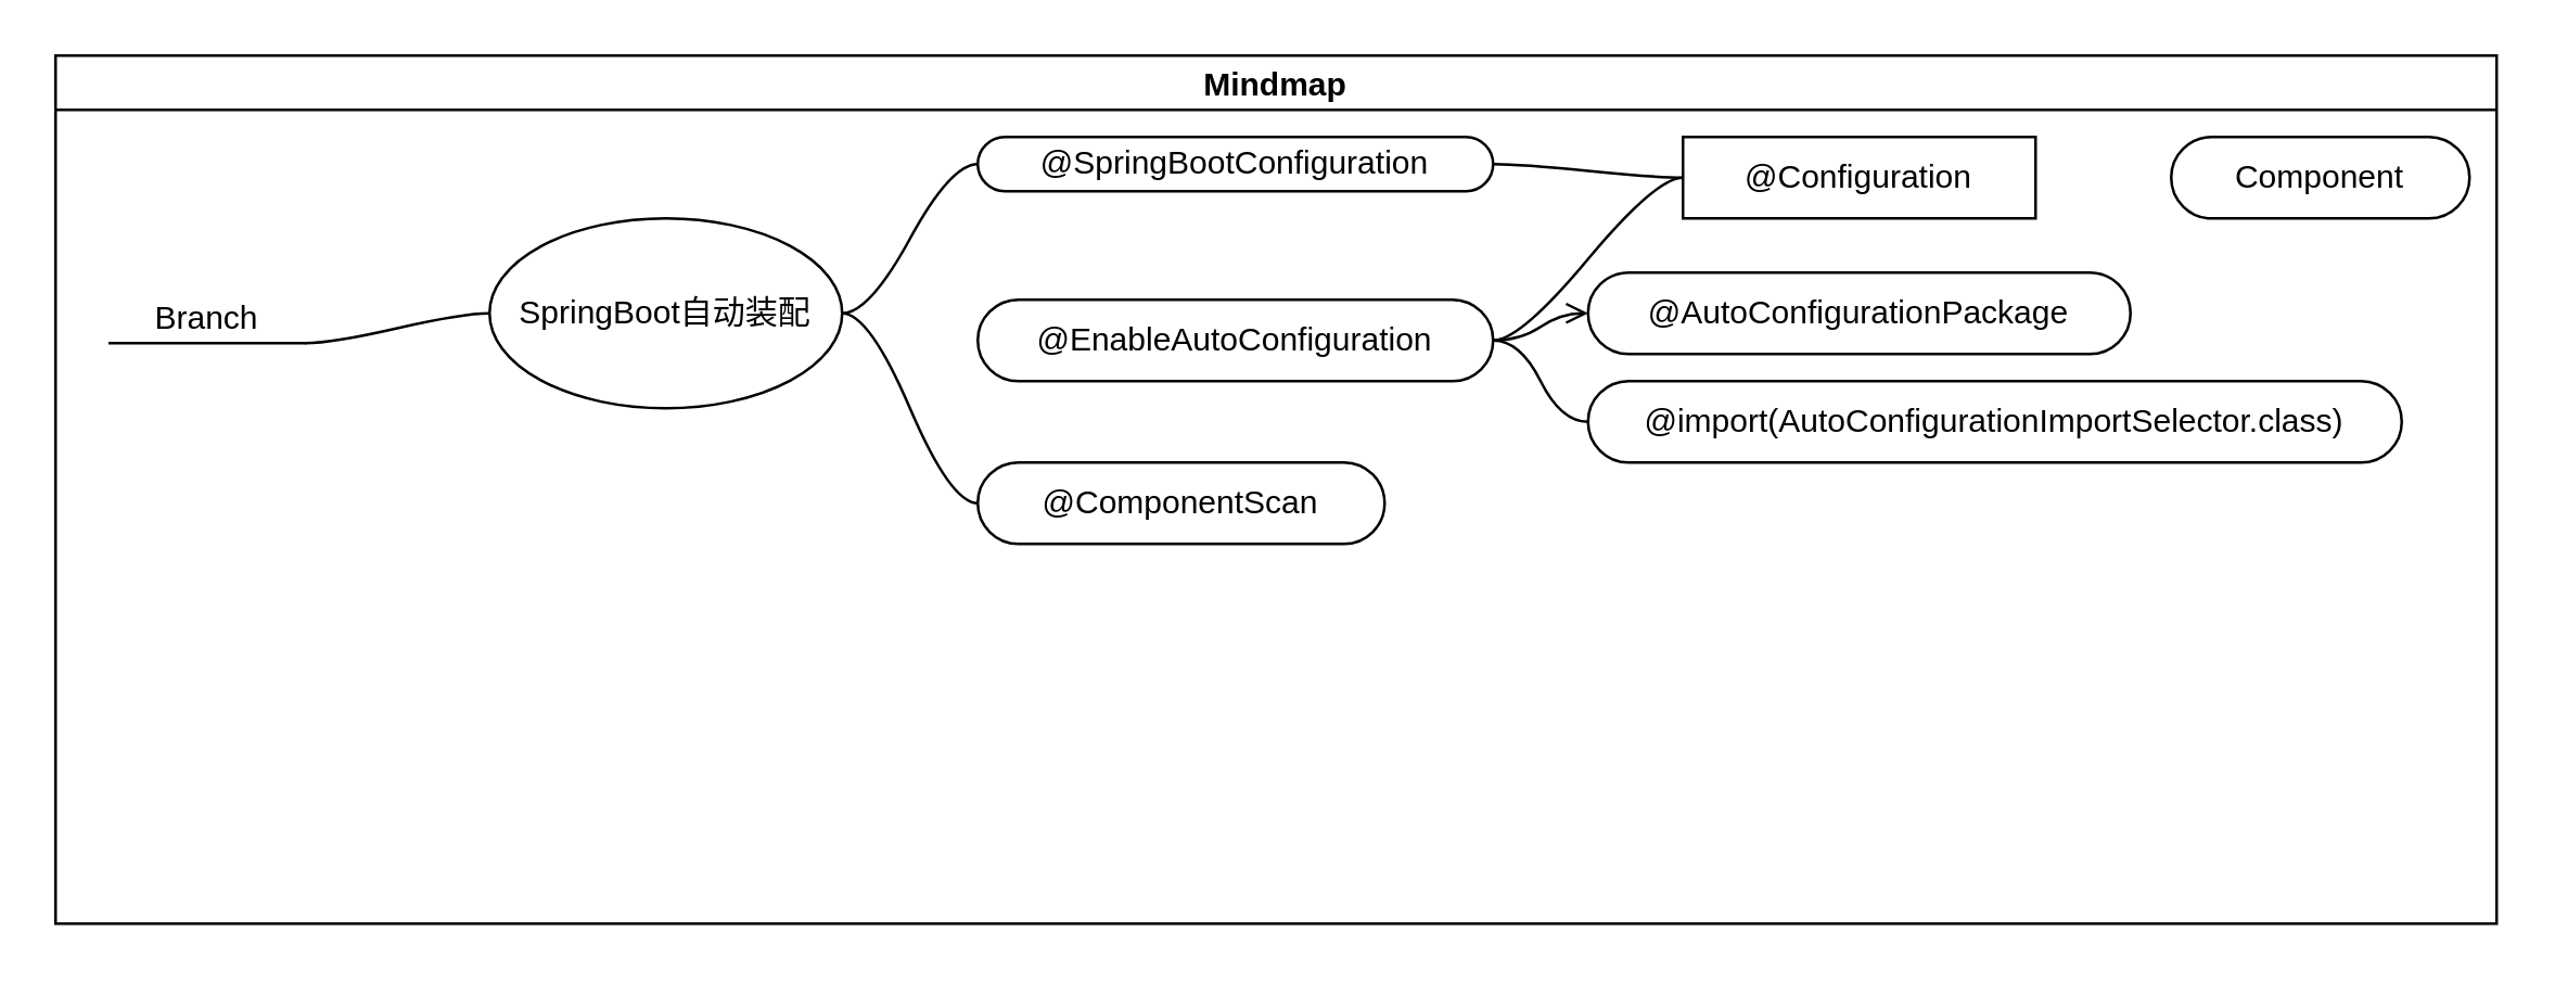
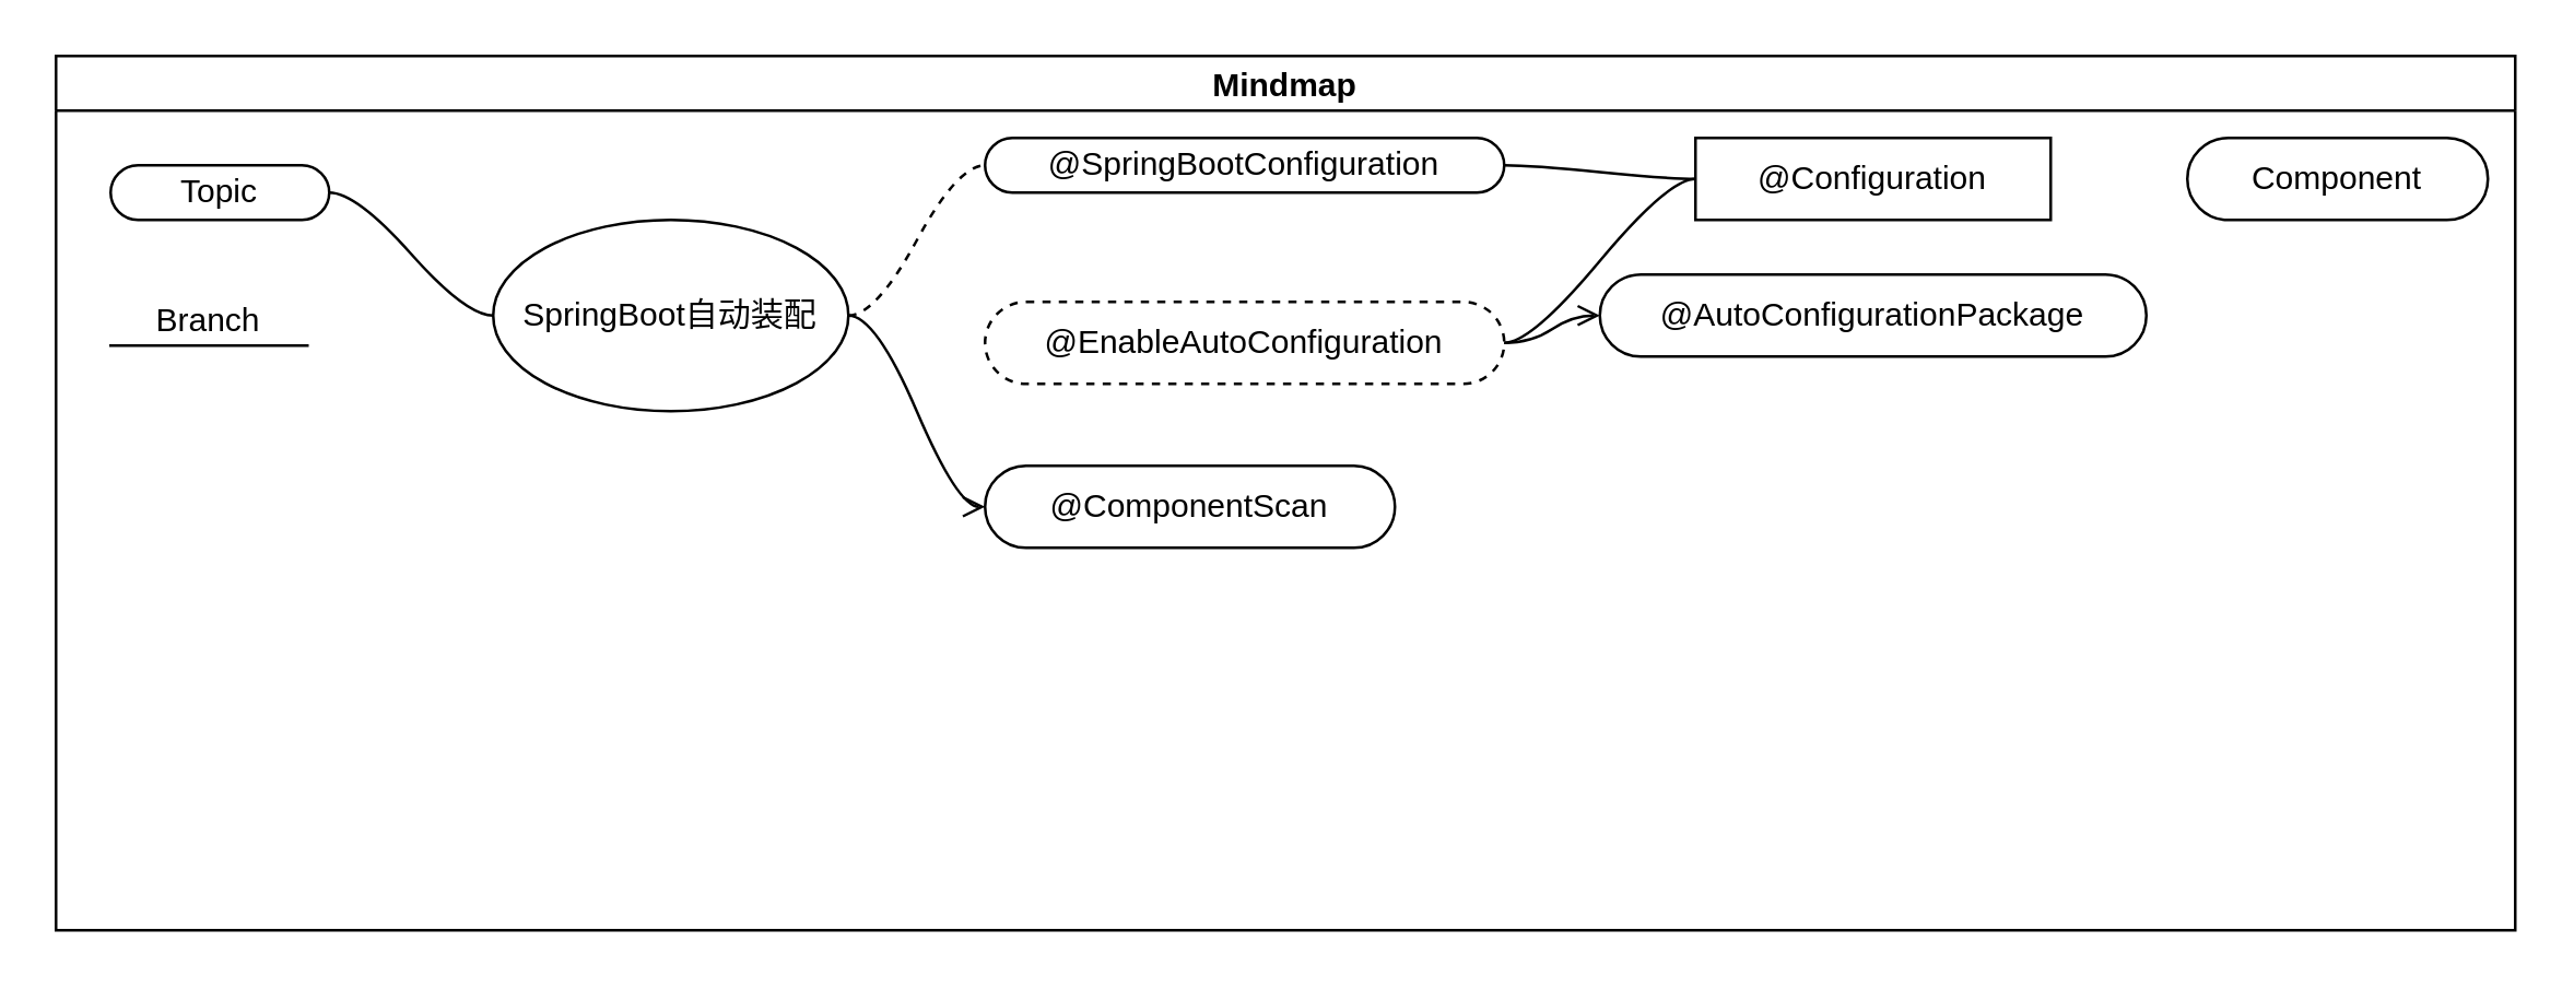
  <mxCell id="0" />
  <mxCell id="1" parent="0" />
  <mxCell id="2" value="Mindmap" style="swimlane;startSize=20;horizontal=1;containerType=tree;" vertex="1" parent="1"><mxGeometry x="20" y="20" width="900" height="320" as="geometry" /></mxCell>
- <mxCell id="3" value="" style="edgeStyle=entityRelationEdgeStyle;startArrow=none;endArrow=none;segment=10;curved=1;rounded=0;" edge="1" parent="2" source="6" target="7"><mxGeometry relative="1" as="geometry" /></mxCell>
- <mxCell id="5" value="" style="edgeStyle=entityRelationEdgeStyle;startArrow=none;endArrow=none;segment=10;curved=1;rounded=0;" edge="1" parent="2" source="6" target="9"><mxGeometry relative="1" as="geometry" /></mxCell>
+ <mxCell id="3" value="" style="edgeStyle=entityRelationEdgeStyle;startArrow=none;endArrow=none;segment=10;curved=1;rounded=0;dashed=1;" edge="1" parent="2" source="6" target="7"><mxGeometry relative="1" as="geometry" /></mxCell>
+ <mxCell id="4" value="" style="edgeStyle=entityRelationEdgeStyle;startArrow=none;endArrow=none;segment=10;curved=1;rounded=0;" edge="1" parent="2" source="6" target="8"><mxGeometry relative="1" as="geometry" /></mxCell>
  <mxCell id="6" value="SpringBoot自动装配" style="ellipse;whiteSpace=wrap;html=1;align=center;treeFolding=1;treeMoving=1;newEdgeStyle={&quot;edgeStyle&quot;:&quot;entityRelationEdgeStyle&quot;,&quot;startArrow&quot;:&quot;none&quot;,&quot;endArrow&quot;:&quot;none&quot;,&quot;segment&quot;:10,&quot;curved&quot;:1};" vertex="1" parent="2"><mxGeometry x="160" y="60" width="130" height="70" as="geometry" /></mxCell>
  <mxCell id="7" value="@SpringBootConfiguration" style="whiteSpace=wrap;html=1;rounded=1;arcSize=50;align=center;verticalAlign=middle;strokeWidth=1;autosize=1;spacing=4;treeFolding=1;treeMoving=1;newEdgeStyle={&quot;edgeStyle&quot;:&quot;entityRelationEdgeStyle&quot;,&quot;startArrow&quot;:&quot;none&quot;,&quot;endArrow&quot;:&quot;none&quot;,&quot;segment&quot;:10,&quot;curved&quot;:1};" vertex="1" parent="2"><mxGeometry x="340" y="30" width="190" height="20" as="geometry" /></mxCell>
+ <mxCell id="8" value="Topic" style="whiteSpace=wrap;html=1;rounded=1;arcSize=50;align=center;verticalAlign=middle;strokeWidth=1;autosize=1;spacing=4;treeFolding=1;treeMoving=1;newEdgeStyle={&quot;edgeStyle&quot;:&quot;entityRelationEdgeStyle&quot;,&quot;startArrow&quot;:&quot;none&quot;,&quot;endArrow&quot;:&quot;none&quot;,&quot;segment&quot;:10,&quot;curved&quot;:1};" vertex="1" parent="2"><mxGeometry x="20" y="40" width="80" height="20" as="geometry" /></mxCell>
  <mxCell id="9" value="Branch" style="whiteSpace=wrap;html=1;shape=partialRectangle;top=0;left=0;bottom=1;right=0;points=[[0,1],[1,1]];fillColor=none;align=center;verticalAlign=bottom;routingCenterY=0.5;snapToPoint=1;autosize=1;treeFolding=1;treeMoving=1;newEdgeStyle={&quot;edgeStyle&quot;:&quot;entityRelationEdgeStyle&quot;,&quot;startArrow&quot;:&quot;none&quot;,&quot;endArrow&quot;:&quot;none&quot;,&quot;segment&quot;:10,&quot;curved&quot;:1};" vertex="1" parent="2"><mxGeometry x="20" y="80" width="72" height="26" as="geometry" /></mxCell>
- <mxCell id="10" value="@EnableAutoConfiguration" style="whiteSpace=wrap;html=1;rounded=1;arcSize=50;align=center;verticalAlign=middle;strokeWidth=1;autosize=1;spacing=4;treeFolding=1;treeMoving=1;newEdgeStyle={&quot;edgeStyle&quot;:&quot;entityRelationEdgeStyle&quot;,&quot;startArrow&quot;:&quot;none&quot;,&quot;endArrow&quot;:&quot;none&quot;,&quot;segment&quot;:10,&quot;curved&quot;:1};" vertex="1" parent="2"><mxGeometry x="340" y="90" width="190" height="30" as="geometry" /></mxCell>
+ <mxCell id="10" value="@EnableAutoConfiguration" style="whiteSpace=wrap;html=1;rounded=1;arcSize=50;align=center;verticalAlign=middle;strokeWidth=1;autosize=1;spacing=4;treeFolding=1;treeMoving=1;newEdgeStyle={&quot;edgeStyle&quot;:&quot;entityRelationEdgeStyle&quot;,&quot;startArrow&quot;:&quot;none&quot;,&quot;endArrow&quot;:&quot;none&quot;,&quot;segment&quot;:10,&quot;curved&quot;:1};dashed=1;" vertex="1" parent="2"><mxGeometry x="340" y="90" width="190" height="30" as="geometry" /></mxCell>
  <mxCell id="11" value="@ComponentScan" style="whiteSpace=wrap;html=1;rounded=1;arcSize=50;align=center;verticalAlign=middle;strokeWidth=1;autosize=1;spacing=4;treeFolding=1;treeMoving=1;newEdgeStyle={&quot;edgeStyle&quot;:&quot;entityRelationEdgeStyle&quot;,&quot;startArrow&quot;:&quot;none&quot;,&quot;endArrow&quot;:&quot;none&quot;,&quot;segment&quot;:10,&quot;curved&quot;:1};" vertex="1" parent="2"><mxGeometry x="340" y="150" width="150" height="30" as="geometry" /></mxCell>
- <mxCell id="12" value="" style="edgeStyle=entityRelationEdgeStyle;startArrow=none;endArrow=none;segment=10;curved=1;rounded=0;exitX=1;exitY=0.5;exitDx=0;exitDy=0;" edge="1" target="11" parent="2" source="6"><mxGeometry relative="1" as="geometry"><mxPoint x="310" y="105" as="sourcePoint" /></mxGeometry></mxCell>
+ <mxCell id="12" value="" style="edgeStyle=entityRelationEdgeStyle;startArrow=none;endArrow=open;segment=10;curved=1;rounded=0;exitX=1;exitY=0.5;exitDx=0;exitDy=0;" edge="1" target="11" parent="2" source="6"><mxGeometry relative="1" as="geometry"><mxPoint x="310" y="105" as="sourcePoint" /></mxGeometry></mxCell>
  <mxCell id="13" value="" style="edgeStyle=entityRelationEdgeStyle;startArrow=none;endArrow=none;segment=10;curved=1;rounded=0;" edge="1" target="14" source="7" parent="2"><mxGeometry relative="1" as="geometry"><mxPoint x="10" y="145" as="sourcePoint" /></mxGeometry></mxCell>
  <mxCell id="14" value="@Configuration" style="whiteSpace=wrap;html=1;arcSize=50;align=center;verticalAlign=middle;strokeWidth=1;autosize=1;spacing=4;treeFolding=1;treeMoving=1;newEdgeStyle={&quot;edgeStyle&quot;:&quot;entityRelationEdgeStyle&quot;,&quot;startArrow&quot;:&quot;none&quot;,&quot;endArrow&quot;:&quot;none&quot;,&quot;segment&quot;:10,&quot;curved&quot;:1};rounded=0;" vertex="1" parent="2"><mxGeometry x="600" y="30" width="130" height="30" as="geometry" /></mxCell>
  <mxCell id="15" value="" style="edgeStyle=entityRelationEdgeStyle;startArrow=none;endArrow=open;segment=10;curved=1;rounded=0;" edge="1" target="16" source="10" parent="2"><mxGeometry relative="1" as="geometry"><mxPoint x="10" y="145" as="sourcePoint" /></mxGeometry></mxCell>
  <mxCell id="16" value="@AutoConfigurationPackage" style="whiteSpace=wrap;html=1;rounded=1;arcSize=50;align=center;verticalAlign=middle;strokeWidth=1;autosize=1;spacing=4;treeFolding=1;treeMoving=1;newEdgeStyle={&quot;edgeStyle&quot;:&quot;entityRelationEdgeStyle&quot;,&quot;startArrow&quot;:&quot;none&quot;,&quot;endArrow&quot;:&quot;none&quot;,&quot;segment&quot;:10,&quot;curved&quot;:1};" vertex="1" parent="2"><mxGeometry x="565" y="80" width="200" height="30" as="geometry" /></mxCell>
  <mxCell id="17" value="" style="edgeStyle=entityRelationEdgeStyle;startArrow=none;endArrow=none;segment=10;curved=1;rounded=0;" edge="1" target="10" source="14" parent="2"><mxGeometry relative="1" as="geometry"><mxPoint x="250" y="95" as="sourcePoint" /></mxGeometry></mxCell>
  <mxCell id="18" value="Component" style="whiteSpace=wrap;html=1;rounded=1;arcSize=50;align=center;verticalAlign=middle;strokeWidth=1;autosize=1;spacing=4;treeFolding=1;treeMoving=1;newEdgeStyle={&quot;edgeStyle&quot;:&quot;entityRelationEdgeStyle&quot;,&quot;startArrow&quot;:&quot;none&quot;,&quot;endArrow&quot;:&quot;none&quot;,&quot;segment&quot;:10,&quot;curved&quot;:1};" vertex="1" parent="2"><mxGeometry x="780" y="30" width="110" height="30" as="geometry" /></mxCell>
- <mxCell id="19" value="" style="edgeStyle=entityRelationEdgeStyle;startArrow=none;endArrow=none;segment=10;curved=1;rounded=0;" edge="1" target="20" source="10" parent="2"><mxGeometry relative="1" as="geometry"><mxPoint x="10" y="145" as="sourcePoint" /></mxGeometry></mxCell>
- <mxCell id="20" value="@import(AutoConfigurationImportSelector.class)" style="whiteSpace=wrap;html=1;rounded=1;arcSize=50;align=center;verticalAlign=middle;strokeWidth=1;autosize=1;spacing=4;treeFolding=1;treeMoving=1;newEdgeStyle={&quot;edgeStyle&quot;:&quot;entityRelationEdgeStyle&quot;,&quot;startArrow&quot;:&quot;none&quot;,&quot;endArrow&quot;:&quot;none&quot;,&quot;segment&quot;:10,&quot;curved&quot;:1};" vertex="1" parent="2"><mxGeometry x="565" y="120" width="300" height="30" as="geometry" /></mxCell>
